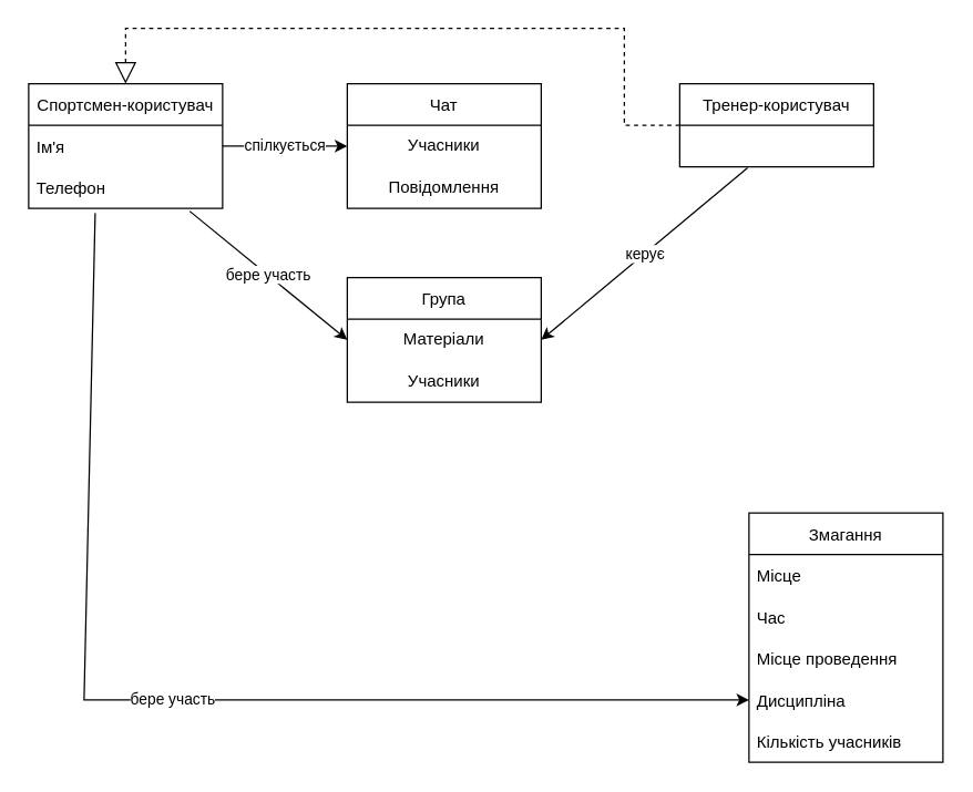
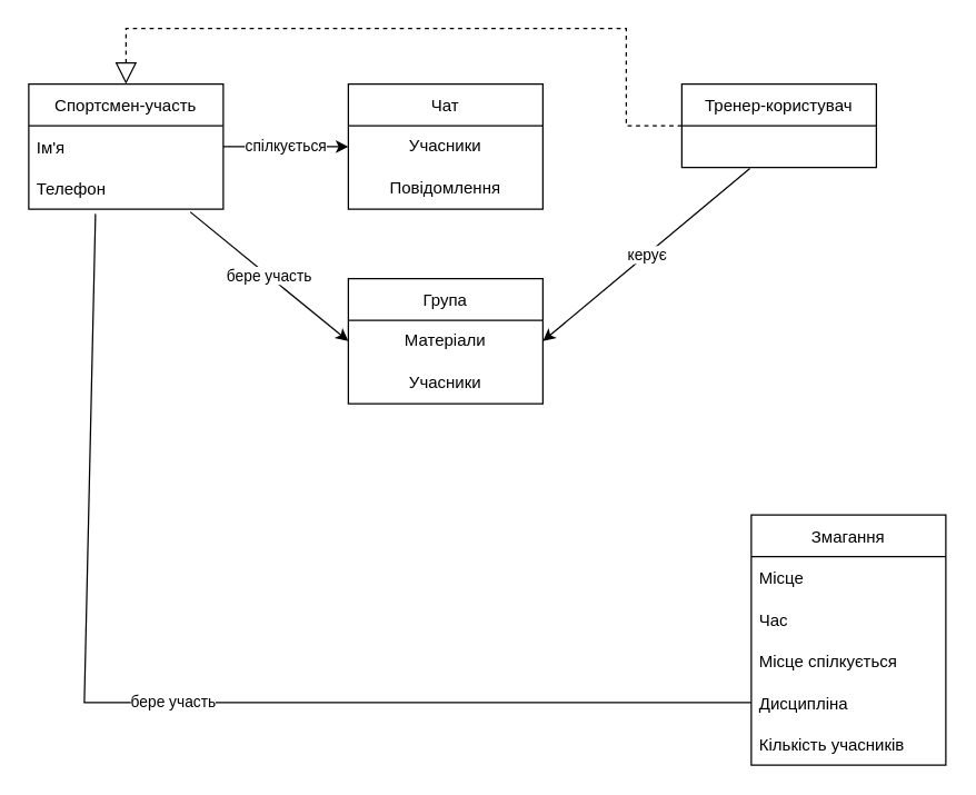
  <mxCell id="0" />
  <mxCell id="1" parent="0" />
- <mxCell id="2" value="Спортсмен-користувач" style="swimlane;fontStyle=0;childLayout=stackLayout;horizontal=1;startSize=30;horizontalStack=0;resizeParent=1;resizeParentMax=0;resizeLast=0;collapsible=1;marginBottom=0;" parent="1" vertex="1"><mxGeometry x="20" y="60" width="140" height="90" as="geometry" /></mxCell>
+ <mxCell id="2" value="Спортсмен-участь" style="swimlane;fontStyle=0;childLayout=stackLayout;horizontal=1;startSize=30;horizontalStack=0;resizeParent=1;resizeParentMax=0;resizeLast=0;collapsible=1;marginBottom=0;" parent="1" vertex="1"><mxGeometry x="20" y="60" width="140" height="90" as="geometry" /></mxCell>
  <mxCell id="3" value="Ім'я" style="text;strokeColor=none;fillColor=none;align=left;verticalAlign=middle;spacingLeft=4;spacingRight=4;overflow=hidden;points=[[0,0.5],[1,0.5]];portConstraint=eastwest;rotatable=0;" parent="2" vertex="1"><mxGeometry y="30" width="140" height="30" as="geometry" /></mxCell>
  <mxCell id="4" value="Телефон" style="text;strokeColor=none;fillColor=none;align=left;verticalAlign=middle;spacingLeft=4;spacingRight=4;overflow=hidden;points=[[0,0.5],[1,0.5]];portConstraint=eastwest;rotatable=0;" parent="2" vertex="1"><mxGeometry y="60" width="140" height="30" as="geometry" /></mxCell>
  <mxCell id="5" style="edgeStyle=orthogonalEdgeStyle;rounded=0;orthogonalLoop=1;jettySize=auto;html=1;endArrow=block;endFill=0;endSize=13;dashed=1;" parent="1" source="6" target="2" edge="1"><mxGeometry relative="1" as="geometry"><mxPoint x="430" y="20" as="targetPoint" /><Array as="points"><mxPoint x="450" y="90" /><mxPoint x="450" y="20" /><mxPoint x="90" y="20" /></Array></mxGeometry></mxCell>
  <mxCell id="6" value="Тренер-користувач" style="swimlane;fontStyle=0;childLayout=stackLayout;horizontal=1;startSize=30;horizontalStack=0;resizeParent=1;resizeParentMax=0;resizeLast=0;collapsible=1;marginBottom=0;" parent="1" vertex="1"><mxGeometry x="490" y="60" width="140" height="60" as="geometry" /></mxCell>
  <mxCell id="7" value="Змагання" style="swimlane;fontStyle=0;childLayout=stackLayout;horizontal=1;startSize=30;horizontalStack=0;resizeParent=1;resizeParentMax=0;resizeLast=0;collapsible=1;marginBottom=0;" parent="1" vertex="1"><mxGeometry x="540" y="370" width="140" height="180" as="geometry" /></mxCell>
  <mxCell id="8" value="Місце" style="text;strokeColor=none;fillColor=none;align=left;verticalAlign=middle;spacingLeft=4;spacingRight=4;overflow=hidden;points=[[0,0.5],[1,0.5]];portConstraint=eastwest;rotatable=0;" parent="7" vertex="1"><mxGeometry y="30" width="140" height="30" as="geometry" /></mxCell>
  <mxCell id="9" value="Час" style="text;strokeColor=none;fillColor=none;align=left;verticalAlign=middle;spacingLeft=4;spacingRight=4;overflow=hidden;points=[[0,0.5],[1,0.5]];portConstraint=eastwest;rotatable=0;" parent="7" vertex="1"><mxGeometry y="60" width="140" height="30" as="geometry" /></mxCell>
- <mxCell id="10" value="Місце проведення" style="text;strokeColor=none;fillColor=none;align=left;verticalAlign=middle;spacingLeft=4;spacingRight=4;overflow=hidden;points=[[0,0.5],[1,0.5]];portConstraint=eastwest;rotatable=0;" parent="7" vertex="1"><mxGeometry y="90" width="140" height="30" as="geometry" /></mxCell>
+ <mxCell id="10" value="Місце спілкується" style="text;strokeColor=none;fillColor=none;align=left;verticalAlign=middle;spacingLeft=4;spacingRight=4;overflow=hidden;points=[[0,0.5],[1,0.5]];portConstraint=eastwest;rotatable=0;" parent="7" vertex="1"><mxGeometry y="90" width="140" height="30" as="geometry" /></mxCell>
  <mxCell id="11" value="Дисципліна" style="text;strokeColor=none;fillColor=none;align=left;verticalAlign=middle;spacingLeft=4;spacingRight=4;overflow=hidden;points=[[0,0.5],[1,0.5]];portConstraint=eastwest;rotatable=0;" parent="7" vertex="1"><mxGeometry y="120" width="140" height="30" as="geometry" /></mxCell>
  <mxCell id="12" value="Кількість учасників" style="text;strokeColor=none;fillColor=none;align=left;verticalAlign=middle;spacingLeft=4;spacingRight=4;overflow=hidden;points=[[0,0.5],[1,0.5]];portConstraint=eastwest;rotatable=0;" parent="7" vertex="1"><mxGeometry y="150" width="140" height="30" as="geometry" /></mxCell>
  <mxCell id="13" value="Чат" style="swimlane;fontStyle=0;childLayout=stackLayout;horizontal=1;startSize=30;horizontalStack=0;resizeParent=1;resizeParentMax=0;resizeLast=0;collapsible=1;marginBottom=0;" parent="1" vertex="1"><mxGeometry x="250" y="60" width="140" height="90" as="geometry" /></mxCell>
  <mxCell id="14" value="Учасники" style="text;html=1;strokeColor=none;fillColor=none;align=center;verticalAlign=middle;whiteSpace=wrap;rounded=0;" vertex="1" parent="13"><mxGeometry y="30" width="140" height="30" as="geometry" /></mxCell>
  <mxCell id="15" value="Повідомлення" style="text;html=1;strokeColor=none;fillColor=none;align=center;verticalAlign=middle;whiteSpace=wrap;rounded=0;" vertex="1" parent="13"><mxGeometry y="60" width="140" height="30" as="geometry" /></mxCell>
  <mxCell id="16" value="Група" style="swimlane;fontStyle=0;childLayout=stackLayout;horizontal=1;startSize=30;horizontalStack=0;resizeParent=1;resizeParentMax=0;resizeLast=0;collapsible=1;marginBottom=0;" parent="1" vertex="1"><mxGeometry x="250" y="200" width="140" height="90" as="geometry" /></mxCell>
  <mxCell id="17" value="Матеріали" style="text;html=1;strokeColor=none;fillColor=none;align=center;verticalAlign=middle;whiteSpace=wrap;rounded=0;" vertex="1" parent="16"><mxGeometry y="30" width="140" height="30" as="geometry" /></mxCell>
  <mxCell id="18" value="Учасники" style="text;html=1;strokeColor=none;fillColor=none;align=center;verticalAlign=middle;whiteSpace=wrap;rounded=0;" vertex="1" parent="16"><mxGeometry y="60" width="140" height="30" as="geometry" /></mxCell>
  <mxCell id="19" value="спілкується" style="endArrow=classic;html=1;rounded=0;exitX=1;exitY=0.5;exitDx=0;exitDy=0;entryX=0;entryY=0.5;entryDx=0;entryDy=0;" parent="1" source="2" edge="1"><mxGeometry width="50" height="50" relative="1" as="geometry"><mxPoint x="460" y="420" as="sourcePoint" /><mxPoint x="250" y="105" as="targetPoint" /></mxGeometry></mxCell>
  <mxCell id="20" value="керує" style="endArrow=classic;html=1;rounded=0;exitX=0.35;exitY=1.021;exitDx=0;exitDy=0;entryX=1;entryY=0.5;entryDx=0;entryDy=0;exitPerimeter=0;" parent="1" edge="1"><mxGeometry width="50" height="50" relative="1" as="geometry"><mxPoint x="539" y="120.63" as="sourcePoint" /><mxPoint x="390" y="245" as="targetPoint" /></mxGeometry></mxCell>
  <mxCell id="21" value="бере участь" style="endArrow=classic;html=1;rounded=0;exitX=0.83;exitY=1.067;exitDx=0;exitDy=0;entryX=0;entryY=0.5;entryDx=0;entryDy=0;exitPerimeter=0;" parent="1" source="4" edge="1"><mxGeometry width="50" height="50" relative="1" as="geometry"><mxPoint x="159.72" y="210.96" as="sourcePoint" /><mxPoint x="250" y="245" as="targetPoint" /></mxGeometry></mxCell>
- <mxCell id="22" value="бере участь" style="endArrow=classic;html=1;rounded=0;exitX=0.343;exitY=1.113;exitDx=0;exitDy=0;entryX=0;entryY=0.5;entryDx=0;entryDy=0;exitPerimeter=0;" parent="1" source="4" target="11" edge="1"><mxGeometry width="50" height="50" relative="1" as="geometry"><mxPoint x="83.84" y="213.03" as="sourcePoint" /><mxPoint x="232.5" y="380" as="targetPoint" /><Array as="points"><mxPoint x="60" y="505" /></Array></mxGeometry></mxCell>
+ <mxCell id="22" value="бере участь" style="endArrow=none;html=1;rounded=0;exitX=0.343;exitY=1.113;exitDx=0;exitDy=0;entryX=0;entryY=0.5;entryDx=0;entryDy=0;exitPerimeter=0;" parent="1" source="4" target="11" edge="1"><mxGeometry width="50" height="50" relative="1" as="geometry"><mxPoint x="83.84" y="213.03" as="sourcePoint" /><mxPoint x="232.5" y="380" as="targetPoint" /><Array as="points"><mxPoint x="60" y="505" /></Array></mxGeometry></mxCell>
